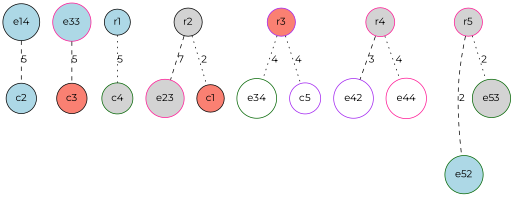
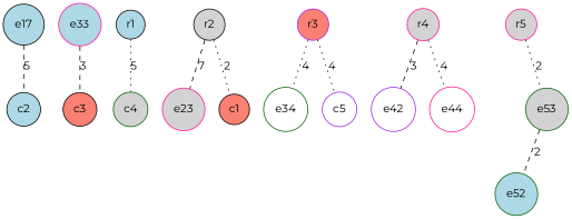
  graph {
    fontname=Montserrat
    node [color=black fillcolor=lightgrey fontname=Montserrat shape=circle style=filled]
    edge [fontname=Montserrat style=dotted]
-   e14 [fillcolor=lightblue]
+   e14 [fillcolor=lightblue label=e17]
    c2 [fillcolor=lightblue]
    e33 [color=deeppink fillcolor=lightblue]
    c3 [fillcolor=salmon]
    c4 [color=darkgreen]
    r1 [fillcolor=lightblue]
    r2
    e23 [color=deeppink]
    c1 [fillcolor=salmon]
    r3 [color=purple fillcolor=salmon]
    e34 [color=darkgreen fillcolor=white]
    c5 [color=purple fillcolor=white]
    r4 [color=deeppink]
    e42 [color=purple fillcolor=white]
    e44 [color=deeppink fillcolor=white]
    r5 [color=deeppink]
    e52 [color=darkgreen fillcolor=lightblue]
    e53 [color=darkgreen]
    e14 -- c2 [label=5 style=dashed]
-   e33 -- c3 [label=5 style=dashed]
+   e33 -- c3 [label=3 style=dashed]
    r1 -- c4 [label=5]
    r2 -- e23 [label=7 style=dashed]
    r2 -- c1 [label=2]
    r3 -- e34 [label=4]
    r3 -- c5 [label=4]
    r4 -- e42 [label=3 style=dashed]
    r4 -- e44 [label=4]
-   r5 -- e52 [label=2 style=dashed]
+   e53 -- e52 [label=2 style=dashed]
    r5 -- e53 [label=2]
  }
